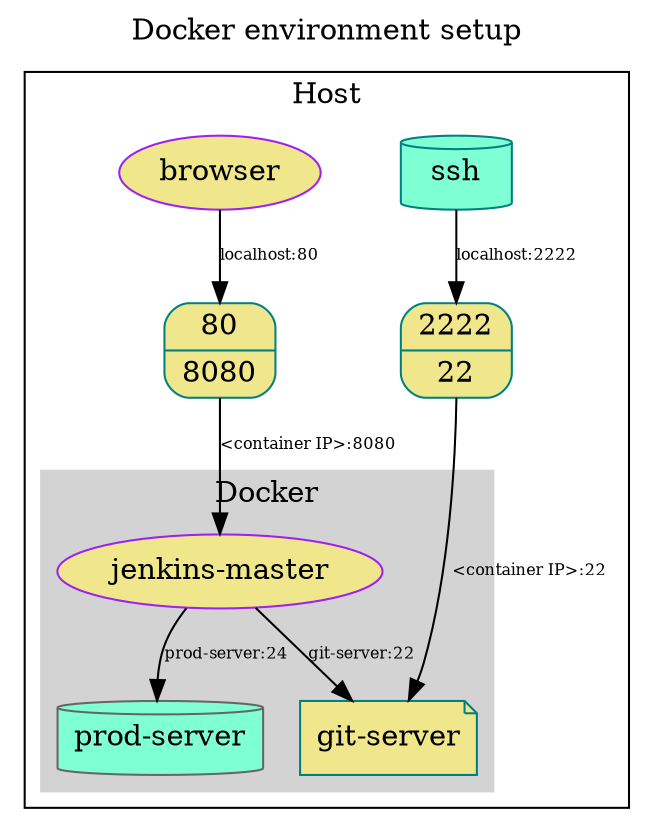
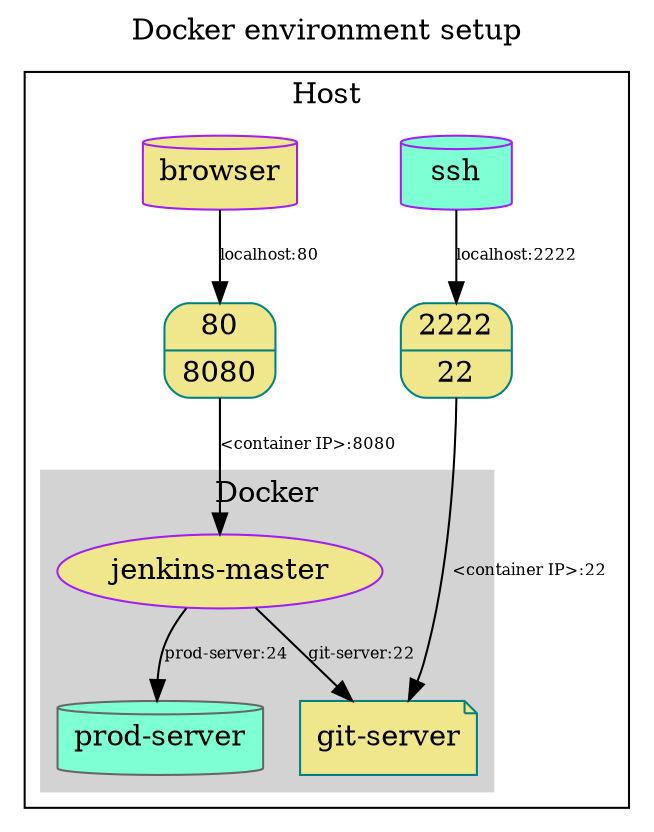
  digraph {
    label="Docker environment setup"
    labelloc=top
    node [color=purple fillcolor=khaki shape=cylinder style=filled]
    edge [fontsize=8]
-   ssh [color=teal fillcolor=aquamarine]
-   browser [shape=ellipse]
+   ssh [fillcolor=aquamarine]
+   browser
    n3 [color=teal label="{ 2222 | 22 }" shape=record style="rounded,filled"]
    n4 [color=teal label="{ 80 | 8080 }" shape=record style="rounded,filled"]
    "jenkins-master" [shape=ellipse]
    "git-server" [color=teal shape=note]
    "prod-server" [color=gray40 fillcolor=aquamarine]
    subgraph cluster_1 {
      label=Host
      subgraph sub_2 {
        label=Host
        rank=same
        ssh
        browser
      }
      subgraph sub_3 {
        label=Host
        rank=same
        n3
        n4
      }
      subgraph cluster_4 {
        color=lightgrey
        label=Docker
        style=filled
        "jenkins-master"
        "git-server"
        "prod-server"
      }
    }
    ssh -> n3 [label="localhost:2222"]
    browser -> n4 [label="localhost:80"]
    n3 -> "git-server" [label="<container IP>:22"]
    n4 -> "jenkins-master" [label="<container IP>:8080"]
    "jenkins-master" -> "git-server" [label="git-server:22"]
    "jenkins-master" -> "prod-server" [label="prod-server:24"]
  }
